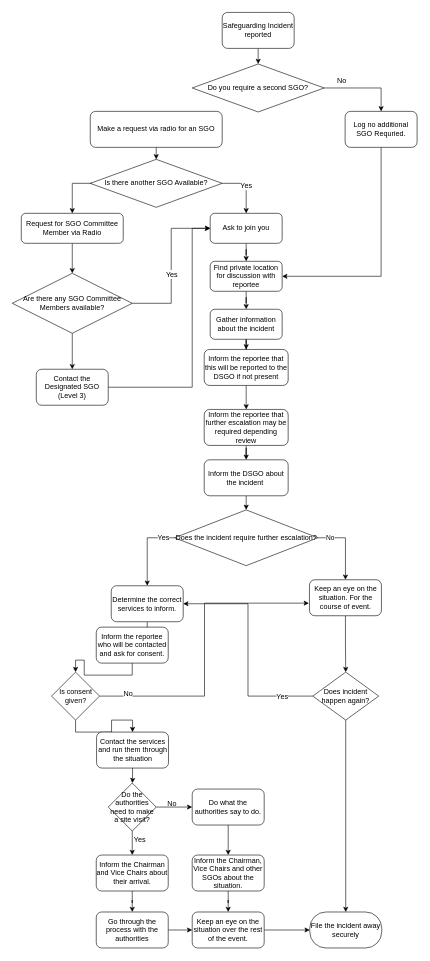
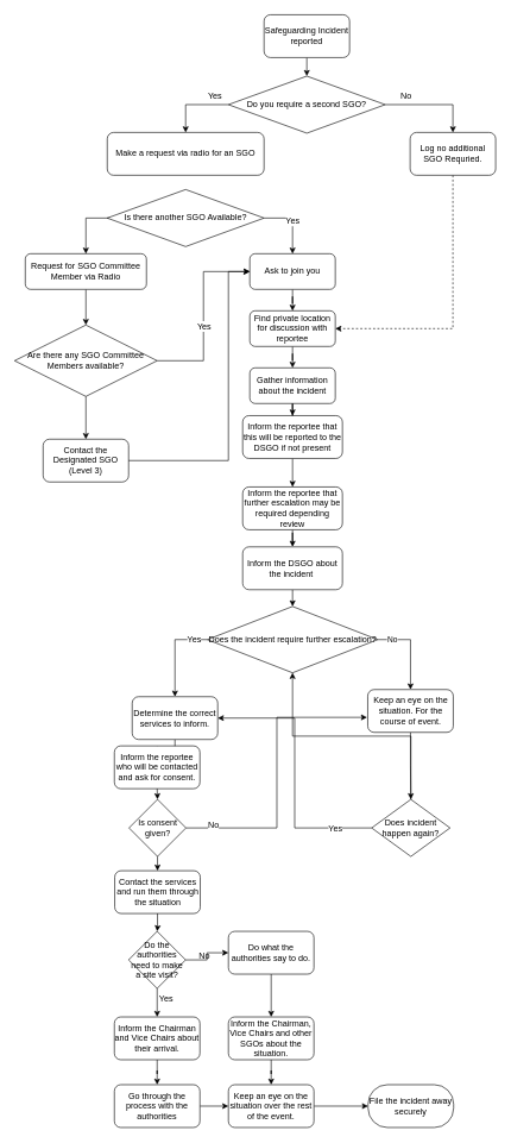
  <mxCell id="0" />
  <mxCell id="1" parent="0" />
  <mxCell id="2" style="edgeStyle=orthogonalEdgeStyle;rounded=0;orthogonalLoop=1;jettySize=auto;html=1;exitX=0.5;exitY=1;exitDx=0;exitDy=0;entryX=0.5;entryY=0;entryDx=0;entryDy=0;" edge="1" parent="1" source="3" target="7"><mxGeometry relative="1" as="geometry" /></mxCell>
  <mxCell id="3" value="Safeguarding Incident reported" style="rounded=1;whiteSpace=wrap;html=1;" vertex="1" parent="1"><mxGeometry x="370" y="20" width="120" height="60" as="geometry" /></mxCell>
+ <mxCell id="4" style="edgeStyle=orthogonalEdgeStyle;rounded=0;orthogonalLoop=1;jettySize=auto;html=1;entryX=0.5;entryY=0;entryDx=0;entryDy=0;exitX=0;exitY=0.5;exitDx=0;exitDy=0;" edge="1" parent="1" source="7" target="12"><mxGeometry relative="1" as="geometry"><mxPoint x="250" y="170" as="targetPoint" /></mxGeometry></mxCell>
+ <mxCell id="5" value="Yes" style="text;html=1;resizable=0;points=[];align=center;verticalAlign=middle;labelBackgroundColor=#ffffff;" vertex="1" connectable="0" parent="4"><mxGeometry x="0.011" y="5" relative="1" as="geometry"><mxPoint x="30" y="-17" as="offset" /></mxGeometry></mxCell>
  <mxCell id="6" style="edgeStyle=orthogonalEdgeStyle;rounded=0;orthogonalLoop=1;jettySize=auto;html=1;entryX=0.5;entryY=0;entryDx=0;entryDy=0;" edge="1" parent="1" source="7" target="10"><mxGeometry relative="1" as="geometry"><mxPoint x="640" y="170" as="targetPoint" /></mxGeometry></mxCell>
  <mxCell id="7" value="Do you require a second SGO?" style="rhombus;whiteSpace=wrap;html=1;" vertex="1" parent="1"><mxGeometry x="320" y="106" width="220" height="80" as="geometry" /></mxCell>
  <mxCell id="8" value="No" style="text;html=1;resizable=0;points=[];autosize=1;align=left;verticalAlign=top;spacingTop=-4;" vertex="1" parent="1"><mxGeometry x="560" y="124" width="30" height="20" as="geometry" /></mxCell>
- <mxCell id="9" style="edgeStyle=orthogonalEdgeStyle;rounded=0;orthogonalLoop=1;jettySize=auto;html=1;exitX=0.5;exitY=1;exitDx=0;exitDy=0;entryX=1;entryY=0.5;entryDx=0;entryDy=0;" edge="1" parent="1" source="10" target="21"><mxGeometry relative="1" as="geometry" /></mxCell>
+ <mxCell id="9" style="edgeStyle=orthogonalEdgeStyle;rounded=0;orthogonalLoop=1;jettySize=auto;html=1;exitX=0.5;exitY=1;exitDx=0;exitDy=0;entryX=1;entryY=0.5;entryDx=0;entryDy=0;dashed=1;" edge="1" parent="1" source="10" target="21"><mxGeometry relative="1" as="geometry" /></mxCell>
  <mxCell id="10" value="Log no additional SGO Requried." style="rounded=1;whiteSpace=wrap;html=1;comic=0;" vertex="1" parent="1"><mxGeometry x="575" y="185" width="120" height="60" as="geometry" /></mxCell>
- <mxCell id="11" style="edgeStyle=orthogonalEdgeStyle;rounded=0;orthogonalLoop=1;jettySize=auto;html=1;exitX=0.5;exitY=1;exitDx=0;exitDy=0;entryX=0.5;entryY=0;entryDx=0;entryDy=0;" edge="1" parent="1" source="12" target="17"><mxGeometry relative="1" as="geometry" /></mxCell>
  <mxCell id="12" value="Make a request via radio for an SGO" style="rounded=1;whiteSpace=wrap;html=1;comic=0;" vertex="1" parent="1"><mxGeometry x="150" y="185" width="220" height="60" as="geometry" /></mxCell>
  <mxCell id="13" style="edgeStyle=orthogonalEdgeStyle;rounded=0;orthogonalLoop=1;jettySize=auto;html=1;exitX=1;exitY=0.5;exitDx=0;exitDy=0;entryX=0.5;entryY=0;entryDx=0;entryDy=0;" edge="1" parent="1" source="17" target="19"><mxGeometry relative="1" as="geometry" /></mxCell>
  <mxCell id="14" value="Yes&lt;br&gt;" style="text;html=1;resizable=0;points=[];align=center;verticalAlign=middle;labelBackgroundColor=#ffffff;" vertex="1" connectable="0" parent="13"><mxGeometry x="-0.133" y="-3" relative="1" as="geometry"><mxPoint as="offset" /></mxGeometry></mxCell>
  <mxCell id="15" style="edgeStyle=orthogonalEdgeStyle;rounded=0;orthogonalLoop=1;jettySize=auto;html=1;exitX=0;exitY=0.5;exitDx=0;exitDy=0;entryX=0.5;entryY=0;entryDx=0;entryDy=0;" edge="1" parent="1" target="31"><mxGeometry relative="1" as="geometry"><mxPoint x="205" y="305" as="sourcePoint" /><Array as="points"><mxPoint x="120" y="305" /></Array></mxGeometry></mxCell>
  <mxCell id="16" value="No" style="text;html=1;resizable=0;points=[];align=center;verticalAlign=middle;labelBackgroundColor=#ffffff;" vertex="1" connectable="0" parent="15"><mxGeometry x="-0.644" y="2" relative="1" as="geometry"><mxPoint as="offset" /></mxGeometry></mxCell>
  <mxCell id="17" value="Is there another SGO Available?" style="rhombus;whiteSpace=wrap;html=1;rounded=0;comic=0;" vertex="1" parent="1"><mxGeometry x="150" y="265" width="220" height="80" as="geometry" /></mxCell>
  <mxCell id="18" value="" style="edgeStyle=orthogonalEdgeStyle;rounded=0;orthogonalLoop=1;jettySize=auto;html=1;" edge="1" parent="1" source="19" target="21"><mxGeometry relative="1" as="geometry" /></mxCell>
  <mxCell id="19" value="Ask to join you" style="rounded=1;whiteSpace=wrap;html=1;comic=0;" vertex="1" parent="1"><mxGeometry x="350" y="355" width="120" height="50" as="geometry" /></mxCell>
  <mxCell id="20" value="" style="edgeStyle=orthogonalEdgeStyle;rounded=0;orthogonalLoop=1;jettySize=auto;html=1;" edge="1" parent="1" source="21" target="23"><mxGeometry relative="1" as="geometry" /></mxCell>
  <mxCell id="21" value="Find private location for discussion with reportee" style="rounded=1;whiteSpace=wrap;html=1;comic=0;" vertex="1" parent="1"><mxGeometry x="350" y="435" width="120" height="50" as="geometry" /></mxCell>
  <mxCell id="22" value="" style="edgeStyle=orthogonalEdgeStyle;rounded=0;orthogonalLoop=1;jettySize=auto;html=1;" edge="1" parent="1" source="23" target="25"><mxGeometry relative="1" as="geometry" /></mxCell>
  <mxCell id="23" value="Gather information about the incident" style="rounded=1;whiteSpace=wrap;html=1;comic=0;" vertex="1" parent="1"><mxGeometry x="350" y="515" width="120" height="50" as="geometry" /></mxCell>
  <mxCell id="24" value="" style="edgeStyle=orthogonalEdgeStyle;rounded=0;orthogonalLoop=1;jettySize=auto;html=1;" edge="1" parent="1" source="25" target="27"><mxGeometry relative="1" as="geometry" /></mxCell>
  <mxCell id="25" value="Inform the reportee that this will be reported to the DSGO if not present" style="rounded=1;whiteSpace=wrap;html=1;comic=0;" vertex="1" parent="1"><mxGeometry x="340" y="582" width="140" height="60" as="geometry" /></mxCell>
  <mxCell id="26" value="" style="edgeStyle=orthogonalEdgeStyle;rounded=0;orthogonalLoop=1;jettySize=auto;html=1;" edge="1" parent="1" source="27" target="29"><mxGeometry relative="1" as="geometry" /></mxCell>
  <mxCell id="27" value="Inform the reportee that further escalation may be required depending review" style="rounded=1;whiteSpace=wrap;html=1;comic=0;" vertex="1" parent="1"><mxGeometry x="340" y="682" width="140" height="60" as="geometry" /></mxCell>
  <mxCell id="28" style="edgeStyle=orthogonalEdgeStyle;rounded=0;orthogonalLoop=1;jettySize=auto;html=1;exitX=0.5;exitY=1;exitDx=0;exitDy=0;entryX=0.5;entryY=0;entryDx=0;entryDy=0;" edge="1" parent="1" source="29" target="40"><mxGeometry relative="1" as="geometry" /></mxCell>
  <mxCell id="29" value="Inform the DSGO about the incident&amp;nbsp;" style="rounded=1;whiteSpace=wrap;html=1;comic=0;" vertex="1" parent="1"><mxGeometry x="340" y="766" width="140" height="60" as="geometry" /></mxCell>
  <mxCell id="30" style="edgeStyle=orthogonalEdgeStyle;rounded=0;orthogonalLoop=1;jettySize=auto;html=1;exitX=0.5;exitY=1;exitDx=0;exitDy=0;entryX=0.5;entryY=0;entryDx=0;entryDy=0;" edge="1" parent="1" source="31" target="35"><mxGeometry relative="1" as="geometry" /></mxCell>
  <mxCell id="31" value="Request for SGO Committee Member via Radio" style="rounded=1;whiteSpace=wrap;html=1;comic=0;" vertex="1" parent="1"><mxGeometry x="35" y="355" width="170" height="50" as="geometry" /></mxCell>
  <mxCell id="32" style="edgeStyle=orthogonalEdgeStyle;rounded=0;orthogonalLoop=1;jettySize=auto;html=1;exitX=1;exitY=0.5;exitDx=0;exitDy=0;entryX=0;entryY=0.5;entryDx=0;entryDy=0;" edge="1" parent="1" source="35" target="19"><mxGeometry relative="1" as="geometry" /></mxCell>
  <mxCell id="33" value="Yes" style="text;html=1;resizable=0;points=[];align=center;verticalAlign=middle;labelBackgroundColor=#ffffff;" vertex="1" connectable="0" parent="32"><mxGeometry x="-0.4" y="37" relative="1" as="geometry"><mxPoint x="37" y="-37" as="offset" /></mxGeometry></mxCell>
  <mxCell id="34" style="edgeStyle=orthogonalEdgeStyle;rounded=0;orthogonalLoop=1;jettySize=auto;html=1;exitX=0.5;exitY=1;exitDx=0;exitDy=0;entryX=0.5;entryY=0;entryDx=0;entryDy=0;" edge="1" parent="1" source="35" target="36"><mxGeometry relative="1" as="geometry" /></mxCell>
  <mxCell id="35" value="Are there any SGO Committee Members available?" style="rhombus;whiteSpace=wrap;html=1;rounded=0;comic=0;" vertex="1" parent="1"><mxGeometry x="20" y="455" width="200" height="100" as="geometry" /></mxCell>
  <mxCell id="36" value="Contact the Designated SGO (Level 3)" style="rounded=1;whiteSpace=wrap;html=1;comic=0;" vertex="1" parent="1"><mxGeometry x="60" y="615" width="120" height="60" as="geometry" /></mxCell>
  <mxCell id="37" style="edgeStyle=orthogonalEdgeStyle;rounded=0;orthogonalLoop=1;jettySize=auto;html=1;exitX=0;exitY=0.5;exitDx=0;exitDy=0;entryX=0.5;entryY=0;entryDx=0;entryDy=0;" edge="1" parent="1" source="40" target="42"><mxGeometry relative="1" as="geometry" /></mxCell>
  <mxCell id="38" value="Yes" style="text;html=1;resizable=0;points=[];align=center;verticalAlign=middle;labelBackgroundColor=#ffffff;" connectable="0" vertex="1" parent="37"><mxGeometry x="-0.702" relative="1" as="geometry"><mxPoint as="offset" /></mxGeometry></mxCell>
  <mxCell id="39" value="No" style="edgeStyle=orthogonalEdgeStyle;rounded=0;orthogonalLoop=1;jettySize=auto;html=1;exitX=1;exitY=0.5;exitDx=0;exitDy=0;" edge="1" parent="1" source="40" target="46"><mxGeometry x="-0.655" relative="1" as="geometry"><mxPoint as="offset" /></mxGeometry></mxCell>
  <mxCell id="40" value="Does the incident require further escalation?" style="rhombus;whiteSpace=wrap;html=1;rounded=0;comic=0;" vertex="1" parent="1"><mxGeometry x="290.5" y="849.5" width="239" height="93" as="geometry" /></mxCell>
  <mxCell id="41" value="" style="edgeStyle=orthogonalEdgeStyle;rounded=0;orthogonalLoop=1;jettySize=auto;html=1;" edge="1" parent="1" source="42" target="44"><mxGeometry relative="1" as="geometry" /></mxCell>
  <mxCell id="42" value="Determine the correct services to inform." style="rounded=1;whiteSpace=wrap;html=1;comic=0;" vertex="1" parent="1"><mxGeometry x="185" y="976" width="120" height="60" as="geometry" /></mxCell>
  <mxCell id="43" style="edgeStyle=orthogonalEdgeStyle;rounded=0;orthogonalLoop=1;jettySize=auto;html=1;exitX=0.5;exitY=1;exitDx=0;exitDy=0;entryX=0.5;entryY=0;entryDx=0;entryDy=0;" edge="1" parent="1" source="44" target="55"><mxGeometry relative="1" as="geometry" /></mxCell>
  <mxCell id="44" value="Inform the reportee who will be contacted and ask for consent." style="rounded=1;whiteSpace=wrap;html=1;comic=0;" vertex="1" parent="1"><mxGeometry x="160" y="1045" width="120" height="60" as="geometry" /></mxCell>
  <mxCell id="45" style="edgeStyle=orthogonalEdgeStyle;rounded=0;orthogonalLoop=1;jettySize=auto;html=1;exitX=0.5;exitY=1;exitDx=0;exitDy=0;entryX=0.5;entryY=0;entryDx=0;entryDy=0;" edge="1" parent="1" source="46" target="50"><mxGeometry relative="1" as="geometry" /></mxCell>
  <mxCell id="46" value="Keep an eye on the situation. For the course of event." style="rounded=1;whiteSpace=wrap;html=1;comic=0;" vertex="1" parent="1"><mxGeometry x="515.5" y="966" width="120" height="60" as="geometry" /></mxCell>
  <mxCell id="47" style="edgeStyle=orthogonalEdgeStyle;rounded=0;orthogonalLoop=1;jettySize=auto;html=1;exitX=0;exitY=0.5;exitDx=0;exitDy=0;entryX=1;entryY=0.5;entryDx=0;entryDy=0;" edge="1" parent="1" source="50" target="42"><mxGeometry relative="1" as="geometry" /></mxCell>
  <mxCell id="48" value="Yes" style="text;html=1;resizable=0;points=[];align=center;verticalAlign=middle;labelBackgroundColor=#ffffff;" vertex="1" connectable="0" parent="47"><mxGeometry x="-0.504" y="1" relative="1" as="geometry"><mxPoint x="40" y="-1" as="offset" /></mxGeometry></mxCell>
- <mxCell id="49" value="" style="edgeStyle=orthogonalEdgeStyle;rounded=0;orthogonalLoop=1;jettySize=auto;html=1;entryX=0.5;entryY=0;entryDx=0;entryDy=0;" edge="1" parent="1" source="50" target="51"><mxGeometry relative="1" as="geometry"><mxPoint x="575.5" y="1226" as="targetPoint" /></mxGeometry></mxCell>
+ <mxCell id="49" value="" style="edgeStyle=orthogonalEdgeStyle;rounded=0;orthogonalLoop=1;jettySize=auto;html=1;" edge="1" parent="1" source="50" target="40"><mxGeometry relative="1" as="geometry"><mxPoint x="575.5" y="1226" as="targetPoint" /></mxGeometry></mxCell>
  <mxCell id="50" value="Does incident happen again?" style="rhombus;whiteSpace=wrap;html=1;rounded=0;comic=0;" vertex="1" parent="1"><mxGeometry x="521" y="1120" width="110" height="80" as="geometry" /></mxCell>
  <mxCell id="51" value="File the incident away securely" style="rounded=1;whiteSpace=wrap;html=1;comic=0;arcSize=45;" vertex="1" parent="1"><mxGeometry x="516" y="1520" width="120" height="60" as="geometry" /></mxCell>
  <mxCell id="52" style="edgeStyle=orthogonalEdgeStyle;rounded=0;orthogonalLoop=1;jettySize=auto;html=1;exitX=1;exitY=0.5;exitDx=0;exitDy=0;entryX=-0.008;entryY=0.65;entryDx=0;entryDy=0;entryPerimeter=0;" edge="1" parent="1" source="55" target="46"><mxGeometry relative="1" as="geometry" /></mxCell>
  <mxCell id="53" value="No" style="text;html=1;resizable=0;points=[];align=center;verticalAlign=middle;labelBackgroundColor=#ffffff;" vertex="1" connectable="0" parent="52"><mxGeometry x="-0.814" y="4" relative="1" as="geometry"><mxPoint as="offset" /></mxGeometry></mxCell>
  <mxCell id="54" style="edgeStyle=orthogonalEdgeStyle;rounded=0;orthogonalLoop=1;jettySize=auto;html=1;exitX=0.5;exitY=1;exitDx=0;exitDy=0;entryX=0.5;entryY=0;entryDx=0;entryDy=0;" edge="1" parent="1" source="55" target="57"><mxGeometry relative="1" as="geometry" /></mxCell>
- <mxCell id="55" value="Is consent given?" style="rhombus;whiteSpace=wrap;html=1;rounded=0;comic=0;" vertex="1" parent="1"><mxGeometry x="85.5" y="1120" width="80" height="80" as="geometry" /></mxCell>
+ <mxCell id="55" value="Is consent given?" style="rhombus;whiteSpace=wrap;html=1;rounded=0;comic=0;" vertex="1" parent="1"><mxGeometry x="180.5" y="1120" width="80" height="80" as="geometry" /></mxCell>
  <mxCell id="56" value="" style="edgeStyle=orthogonalEdgeStyle;rounded=0;orthogonalLoop=1;jettySize=auto;html=1;entryX=0.5;entryY=0;entryDx=0;entryDy=0;" edge="1" parent="1" source="57" target="60"><mxGeometry relative="1" as="geometry"><mxPoint x="220.5" y="1360" as="targetPoint" /></mxGeometry></mxCell>
  <mxCell id="57" value="Contact the services and run them through the situation" style="rounded=1;whiteSpace=wrap;html=1;comic=0;" vertex="1" parent="1"><mxGeometry x="160.5" y="1220" width="120" height="60" as="geometry" /></mxCell>
  <mxCell id="58" style="edgeStyle=orthogonalEdgeStyle;rounded=0;orthogonalLoop=1;jettySize=auto;html=1;exitX=0.5;exitY=1;exitDx=0;exitDy=0;entryX=0.5;entryY=0;entryDx=0;entryDy=0;" edge="1" parent="1" source="60" target="62"><mxGeometry relative="1" as="geometry" /></mxCell>
  <mxCell id="59" style="edgeStyle=orthogonalEdgeStyle;rounded=0;orthogonalLoop=1;jettySize=auto;html=1;exitX=1;exitY=0.5;exitDx=0;exitDy=0;" edge="1" parent="1" source="60" target="66"><mxGeometry relative="1" as="geometry" /></mxCell>
  <mxCell id="60" value="Do the authorities need to make a site visit?" style="rhombus;whiteSpace=wrap;html=1;rounded=0;comic=0;" vertex="1" parent="1"><mxGeometry x="180" y="1305" width="80" height="80" as="geometry" /></mxCell>
  <mxCell id="61" value="" style="edgeStyle=orthogonalEdgeStyle;rounded=0;orthogonalLoop=1;jettySize=auto;html=1;" edge="1" parent="1" source="62" target="64"><mxGeometry relative="1" as="geometry" /></mxCell>
  <mxCell id="62" value="Inform the Chairman and Vice Chairs about their arrival." style="rounded=1;whiteSpace=wrap;html=1;comic=0;" vertex="1" parent="1"><mxGeometry x="160" y="1425" width="120" height="60" as="geometry" /></mxCell>
  <mxCell id="63" style="edgeStyle=orthogonalEdgeStyle;rounded=0;orthogonalLoop=1;jettySize=auto;html=1;exitX=1;exitY=0.5;exitDx=0;exitDy=0;entryX=0;entryY=0.5;entryDx=0;entryDy=0;" edge="1" parent="1" source="64" target="70"><mxGeometry relative="1" as="geometry" /></mxCell>
  <mxCell id="64" value="Go through the process with the authorities" style="rounded=1;whiteSpace=wrap;html=1;comic=0;" vertex="1" parent="1"><mxGeometry x="160" y="1520" width="120" height="60" as="geometry" /></mxCell>
  <mxCell id="65" value="" style="edgeStyle=orthogonalEdgeStyle;rounded=0;orthogonalLoop=1;jettySize=auto;html=1;" edge="1" parent="1" source="66" target="68"><mxGeometry relative="1" as="geometry" /></mxCell>
- <mxCell id="66" value="Do what the authorities say to do." style="rounded=1;whiteSpace=wrap;html=1;comic=0;" vertex="1" parent="1"><mxGeometry x="320" y="1315" width="120" height="60" as="geometry" /></mxCell>
+ <mxCell id="66" value="Do what the authorities say to do." style="rounded=1;whiteSpace=wrap;html=1;comic=0;" vertex="1" parent="1"><mxGeometry x="320" y="1305" width="120" height="60" as="geometry" /></mxCell>
  <mxCell id="67" value="" style="edgeStyle=orthogonalEdgeStyle;rounded=0;orthogonalLoop=1;jettySize=auto;html=1;" edge="1" parent="1" source="68" target="70"><mxGeometry relative="1" as="geometry" /></mxCell>
  <mxCell id="68" value="Inform the Chairman, Vice Chairs and other SGOs about the situation." style="rounded=1;whiteSpace=wrap;html=1;comic=0;" vertex="1" parent="1"><mxGeometry x="320" y="1425" width="120" height="60" as="geometry" /></mxCell>
  <mxCell id="69" style="edgeStyle=orthogonalEdgeStyle;rounded=0;orthogonalLoop=1;jettySize=auto;html=1;exitX=1;exitY=0.5;exitDx=0;exitDy=0;entryX=0;entryY=0.5;entryDx=0;entryDy=0;" edge="1" parent="1" source="70" target="51"><mxGeometry relative="1" as="geometry" /></mxCell>
  <mxCell id="70" value="Keep an eye on the situation over the rest of the event." style="rounded=1;whiteSpace=wrap;html=1;comic=0;" vertex="1" parent="1"><mxGeometry x="320" y="1520" width="120" height="60" as="geometry" /></mxCell>
  <mxCell id="71" value="No" style="text;html=1;resizable=0;points=[];autosize=1;align=left;verticalAlign=top;spacingTop=-4;" vertex="1" parent="1"><mxGeometry x="277" y="1329" width="30" height="20" as="geometry" /></mxCell>
  <mxCell id="72" value="Yes" style="text;html=1;resizable=0;points=[];autosize=1;align=left;verticalAlign=top;spacingTop=-4;" vertex="1" parent="1"><mxGeometry x="220.5" y="1390" width="40" height="20" as="geometry" /></mxCell>
  <mxCell id="73" value="" style="endArrow=classic;html=1;entryX=0;entryY=0.5;entryDx=0;entryDy=0;exitX=1;exitY=0.5;exitDx=0;exitDy=0;edgeStyle=orthogonalEdgeStyle;rounded=0;comic=0;" edge="1" parent="1" source="36" target="19"><mxGeometry width="50" height="50" relative="1" as="geometry"><mxPoint x="60" y="893" as="sourcePoint" /><mxPoint x="260" y="577" as="targetPoint" /><Array as="points"><mxPoint x="320" y="645" /><mxPoint x="320" y="380" /></Array></mxGeometry></mxCell>
